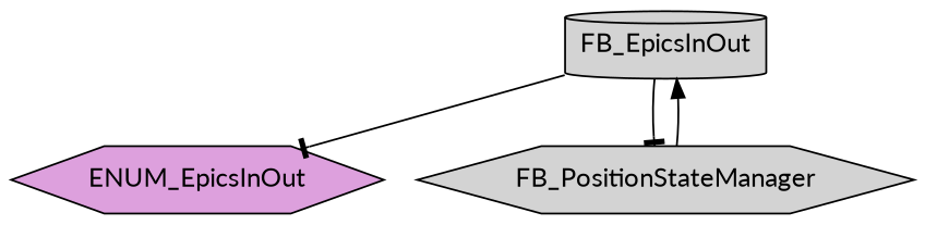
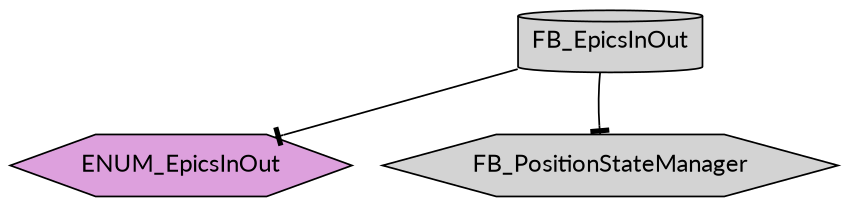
  digraph {
    fontname=Lato
    node [fillcolor=lightgrey fontname=Lato shape=hexagon style=filled]
    edge [arrowhead=tee fontname=Lato]
    ENUM_EpicsInOut [fillcolor=plum]
    FB_EpicsInOut [shape=cylinder]
    FB_PositionStateManager
    FB_EpicsInOut -> ENUM_EpicsInOut
    FB_EpicsInOut -> FB_PositionStateManager
-   FB_PositionStateManager -> FB_EpicsInOut [arrowhead=normal]
  }
